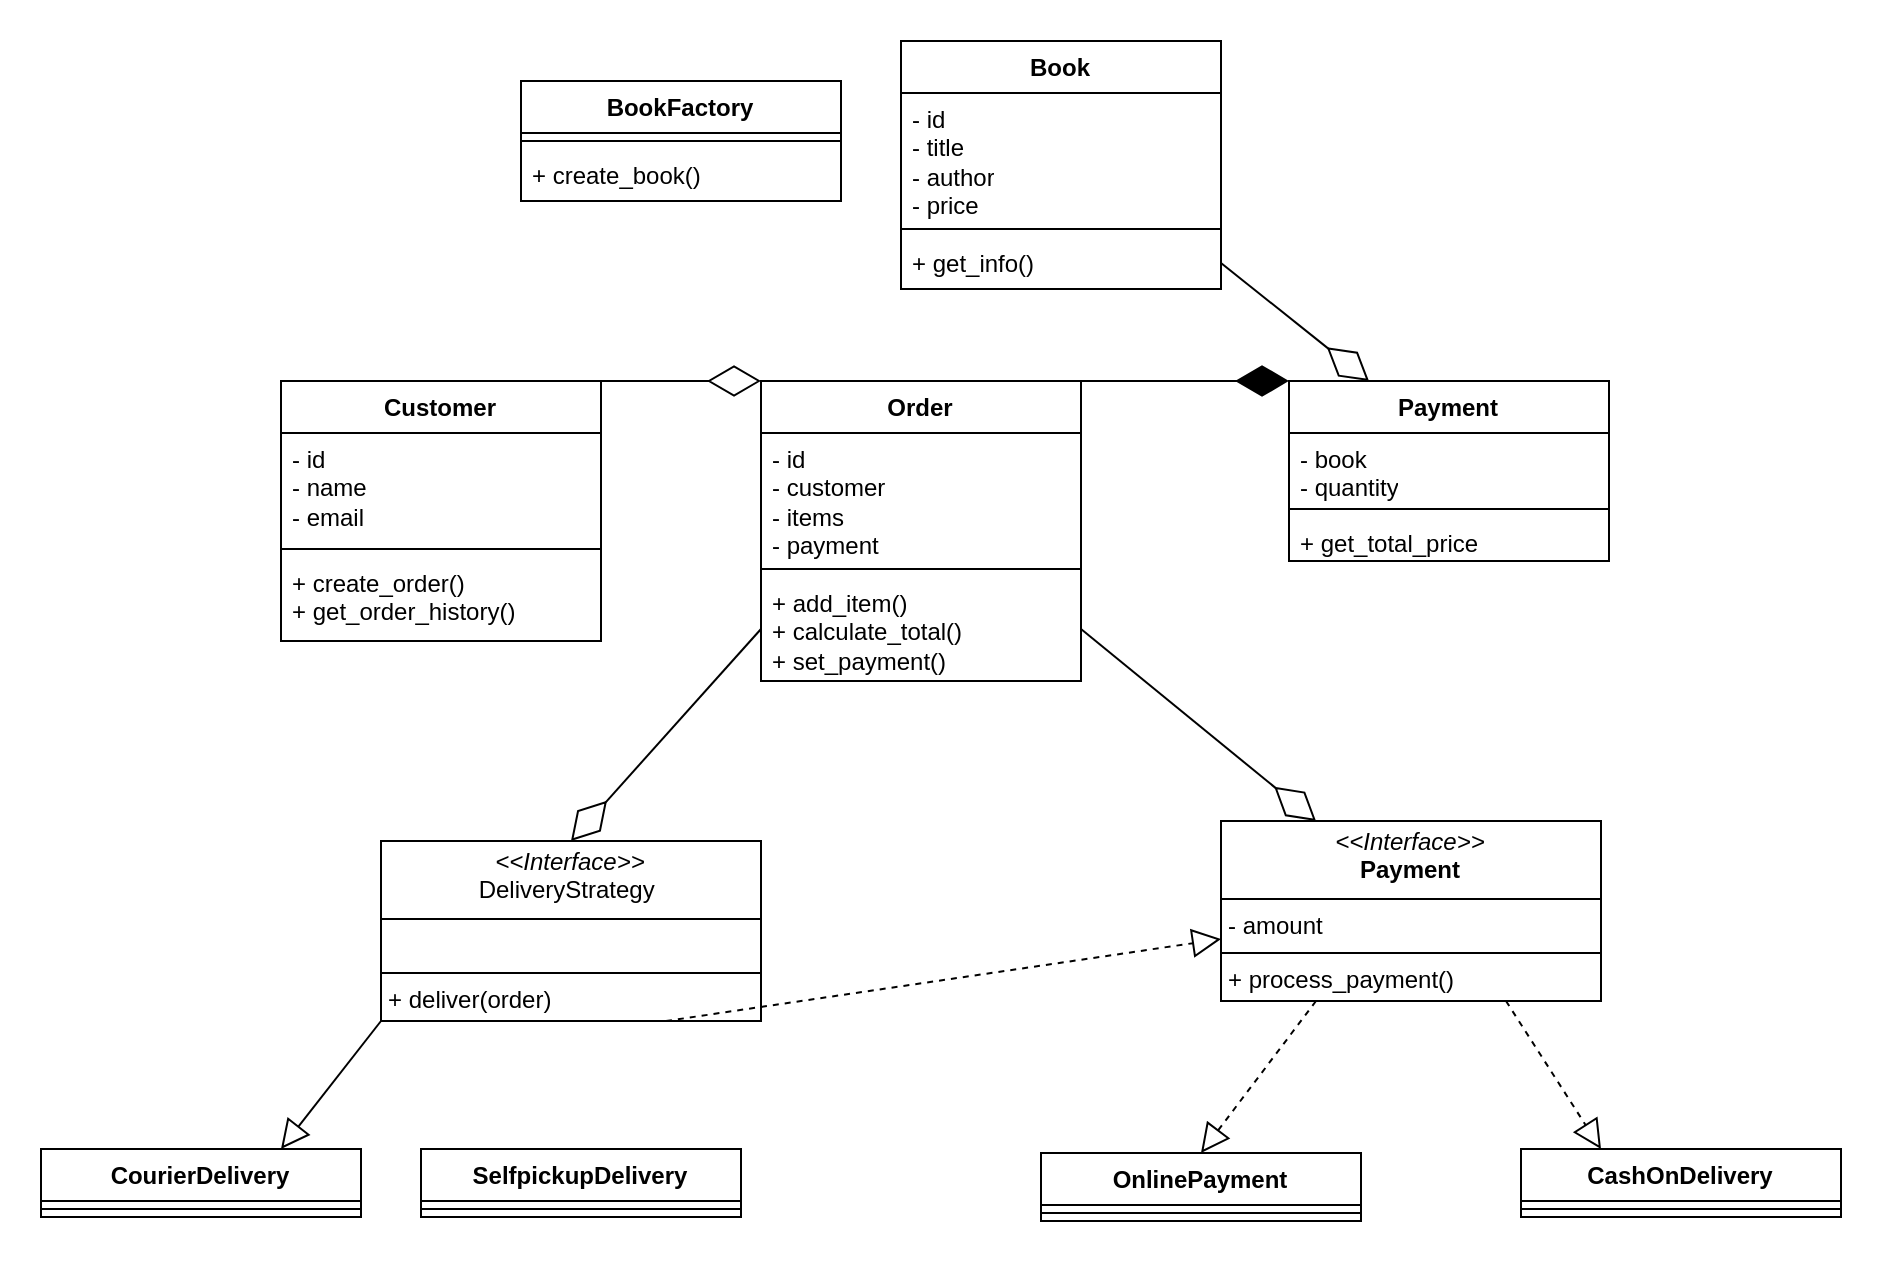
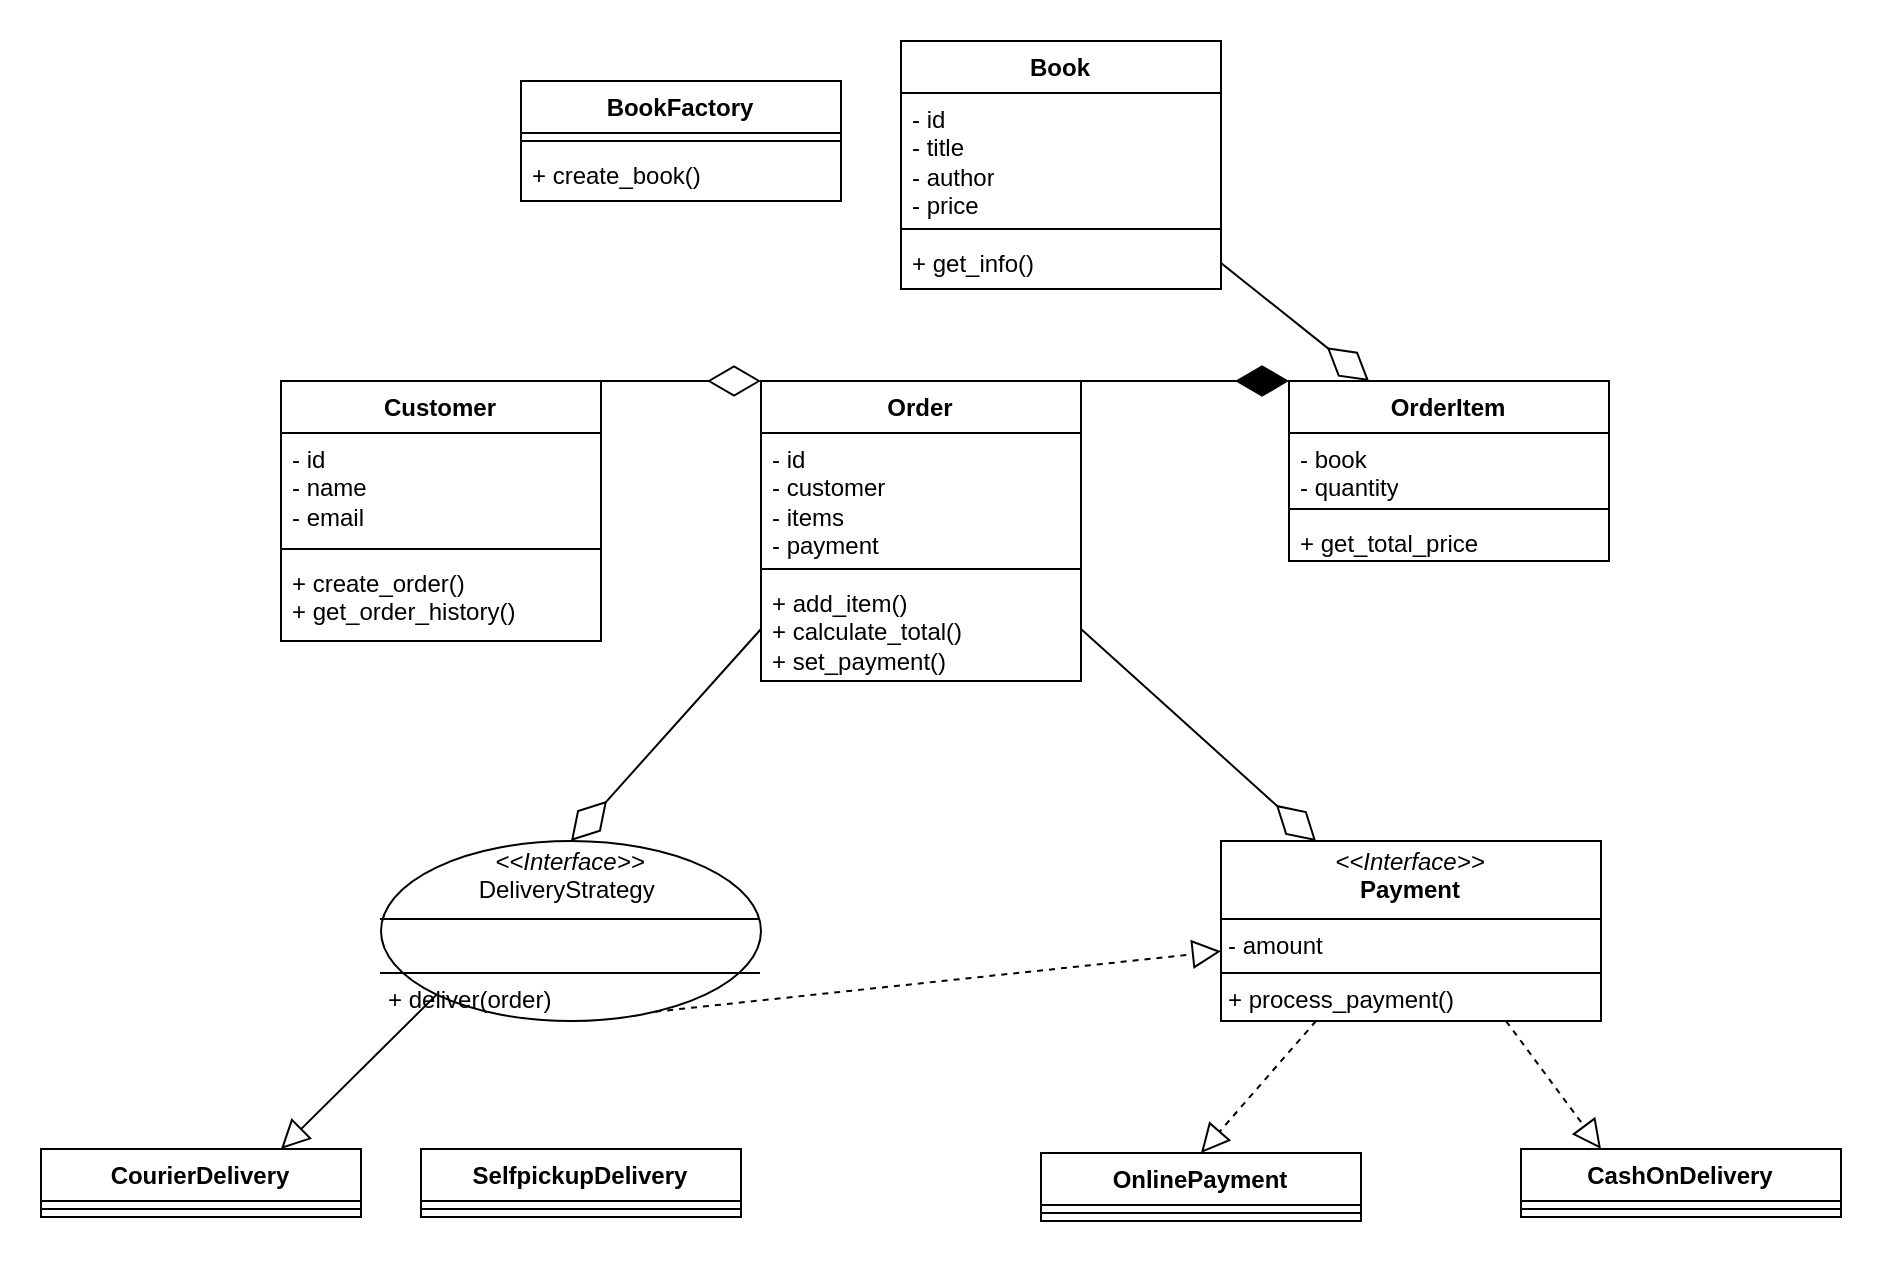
  <mxCell id="0" />
  <mxCell id="1" parent="0" />
  <mxCell id="2" value="Book" style="swimlane;fontStyle=1;align=center;verticalAlign=top;childLayout=stackLayout;horizontal=1;startSize=26;horizontalStack=0;resizeParent=1;resizeParentMax=0;resizeLast=0;collapsible=1;marginBottom=0;whiteSpace=wrap;html=1;" vertex="1" parent="1"><mxGeometry x="450" y="20" width="160" height="124" as="geometry" /></mxCell>
  <mxCell id="3" value="- id&lt;div&gt;- title&lt;/div&gt;&lt;div&gt;- author&lt;/div&gt;&lt;div&gt;- price&lt;/div&gt;" style="text;strokeColor=none;fillColor=none;align=left;verticalAlign=top;spacingLeft=4;spacingRight=4;overflow=hidden;rotatable=0;points=[[0,0.5],[1,0.5]];portConstraint=eastwest;whiteSpace=wrap;html=1;" vertex="1" parent="2"><mxGeometry y="26" width="160" height="64" as="geometry" /></mxCell>
  <mxCell id="4" value="" style="line;strokeWidth=1;fillColor=none;align=left;verticalAlign=middle;spacingTop=-1;spacingLeft=3;spacingRight=3;rotatable=0;labelPosition=right;points=[];portConstraint=eastwest;strokeColor=inherit;" vertex="1" parent="2"><mxGeometry y="90" width="160" height="8" as="geometry" /></mxCell>
  <mxCell id="5" value="+ get_info()" style="text;strokeColor=none;fillColor=none;align=left;verticalAlign=top;spacingLeft=4;spacingRight=4;overflow=hidden;rotatable=0;points=[[0,0.5],[1,0.5]];portConstraint=eastwest;whiteSpace=wrap;html=1;" vertex="1" parent="2"><mxGeometry y="98" width="160" height="26" as="geometry" /></mxCell>
  <mxCell id="6" value="Customer" style="swimlane;fontStyle=1;align=center;verticalAlign=top;childLayout=stackLayout;horizontal=1;startSize=26;horizontalStack=0;resizeParent=1;resizeParentMax=0;resizeLast=0;collapsible=1;marginBottom=0;whiteSpace=wrap;html=1;" vertex="1" parent="1"><mxGeometry x="140" y="190" width="160" height="130" as="geometry" /></mxCell>
  <mxCell id="7" value="- id&lt;div&gt;- name&lt;/div&gt;&lt;div&gt;- email&lt;/div&gt;" style="text;strokeColor=none;fillColor=none;align=left;verticalAlign=top;spacingLeft=4;spacingRight=4;overflow=hidden;rotatable=0;points=[[0,0.5],[1,0.5]];portConstraint=eastwest;whiteSpace=wrap;html=1;" vertex="1" parent="6"><mxGeometry y="26" width="160" height="54" as="geometry" /></mxCell>
  <mxCell id="8" value="" style="line;strokeWidth=1;fillColor=none;align=left;verticalAlign=middle;spacingTop=-1;spacingLeft=3;spacingRight=3;rotatable=0;labelPosition=right;points=[];portConstraint=eastwest;strokeColor=inherit;" vertex="1" parent="6"><mxGeometry y="80" width="160" height="8" as="geometry" /></mxCell>
  <mxCell id="9" value="+ create_order()&lt;br&gt;+ get_order_history()" style="text;strokeColor=none;fillColor=none;align=left;verticalAlign=top;spacingLeft=4;spacingRight=4;overflow=hidden;rotatable=0;points=[[0,0.5],[1,0.5]];portConstraint=eastwest;whiteSpace=wrap;html=1;" vertex="1" parent="6"><mxGeometry y="88" width="160" height="42" as="geometry" /></mxCell>
  <mxCell id="10" value="Order" style="swimlane;fontStyle=1;align=center;verticalAlign=top;childLayout=stackLayout;horizontal=1;startSize=26;horizontalStack=0;resizeParent=1;resizeParentMax=0;resizeLast=0;collapsible=1;marginBottom=0;whiteSpace=wrap;html=1;" vertex="1" parent="1"><mxGeometry x="380" y="190" width="160" height="150" as="geometry" /></mxCell>
  <mxCell id="11" value="- id&lt;div&gt;- customer&lt;/div&gt;&lt;div&gt;- items&lt;/div&gt;&lt;div&gt;- payment&lt;/div&gt;" style="text;strokeColor=none;fillColor=none;align=left;verticalAlign=top;spacingLeft=4;spacingRight=4;overflow=hidden;rotatable=0;points=[[0,0.5],[1,0.5]];portConstraint=eastwest;whiteSpace=wrap;html=1;" vertex="1" parent="10"><mxGeometry y="26" width="160" height="64" as="geometry" /></mxCell>
  <mxCell id="12" value="" style="line;strokeWidth=1;fillColor=none;align=left;verticalAlign=middle;spacingTop=-1;spacingLeft=3;spacingRight=3;rotatable=0;labelPosition=right;points=[];portConstraint=eastwest;strokeColor=inherit;" vertex="1" parent="10"><mxGeometry y="90" width="160" height="8" as="geometry" /></mxCell>
  <mxCell id="13" value="+ add_item()&lt;div&gt;+ calculate_total()&lt;/div&gt;&lt;div&gt;+ set_payment()&lt;/div&gt;" style="text;strokeColor=none;fillColor=none;align=left;verticalAlign=top;spacingLeft=4;spacingRight=4;overflow=hidden;rotatable=0;points=[[0,0.5],[1,0.5]];portConstraint=eastwest;whiteSpace=wrap;html=1;" vertex="1" parent="10"><mxGeometry y="98" width="160" height="52" as="geometry" /></mxCell>
- <mxCell id="14" value="Payment" style="swimlane;fontStyle=1;align=center;verticalAlign=top;childLayout=stackLayout;horizontal=1;startSize=26;horizontalStack=0;resizeParent=1;resizeParentMax=0;resizeLast=0;collapsible=1;marginBottom=0;whiteSpace=wrap;html=1;" vertex="1" parent="1"><mxGeometry x="644" y="190" width="160" height="90" as="geometry" /></mxCell>
+ <mxCell id="14" value="OrderItem" style="swimlane;fontStyle=1;align=center;verticalAlign=top;childLayout=stackLayout;horizontal=1;startSize=26;horizontalStack=0;resizeParent=1;resizeParentMax=0;resizeLast=0;collapsible=1;marginBottom=0;whiteSpace=wrap;html=1;" vertex="1" parent="1"><mxGeometry x="644" y="190" width="160" height="90" as="geometry" /></mxCell>
  <mxCell id="15" value="- book&lt;div&gt;- quantity&lt;/div&gt;" style="text;strokeColor=none;fillColor=none;align=left;verticalAlign=top;spacingLeft=4;spacingRight=4;overflow=hidden;rotatable=0;points=[[0,0.5],[1,0.5]];portConstraint=eastwest;whiteSpace=wrap;html=1;" vertex="1" parent="14"><mxGeometry y="26" width="160" height="34" as="geometry" /></mxCell>
  <mxCell id="16" value="" style="line;strokeWidth=1;fillColor=none;align=left;verticalAlign=middle;spacingTop=-1;spacingLeft=3;spacingRight=3;rotatable=0;labelPosition=right;points=[];portConstraint=eastwest;strokeColor=inherit;" vertex="1" parent="14"><mxGeometry y="60" width="160" height="8" as="geometry" /></mxCell>
  <mxCell id="17" value="+ get_total_price" style="text;strokeColor=none;fillColor=none;align=left;verticalAlign=top;spacingLeft=4;spacingRight=4;overflow=hidden;rotatable=0;points=[[0,0.5],[1,0.5]];portConstraint=eastwest;whiteSpace=wrap;html=1;" vertex="1" parent="14"><mxGeometry y="68" width="160" height="22" as="geometry" /></mxCell>
  <mxCell id="18" value="OnlinePayment" style="swimlane;fontStyle=1;align=center;verticalAlign=top;childLayout=stackLayout;horizontal=1;startSize=26;horizontalStack=0;resizeParent=1;resizeParentMax=0;resizeLast=0;collapsible=1;marginBottom=0;whiteSpace=wrap;html=1;" vertex="1" parent="1"><mxGeometry x="520" y="576" width="160" height="34" as="geometry" /></mxCell>
  <mxCell id="19" value="" style="line;strokeWidth=1;fillColor=none;align=left;verticalAlign=middle;spacingTop=-1;spacingLeft=3;spacingRight=3;rotatable=0;labelPosition=right;points=[];portConstraint=eastwest;strokeColor=inherit;" vertex="1" parent="18"><mxGeometry y="26" width="160" height="8" as="geometry" /></mxCell>
- <mxCell id="20" value="&lt;p style=&quot;margin:0px;margin-top:4px;text-align:center;&quot;&gt;&lt;i&gt;&amp;lt;&amp;lt;Interface&amp;gt;&amp;gt;&lt;/i&gt;&lt;br&gt;&lt;b&gt;Payment&lt;/b&gt;&lt;/p&gt;&lt;hr size=&quot;1&quot; style=&quot;border-style:solid;&quot;&gt;&lt;p style=&quot;margin:0px;margin-left:4px;&quot;&gt;- amount&lt;/p&gt;&lt;hr size=&quot;1&quot; style=&quot;border-style:solid;&quot;&gt;&lt;p style=&quot;margin:0px;margin-left:4px;&quot;&gt;+ process_payment()&lt;br&gt;&lt;/p&gt;" style="verticalAlign=top;align=left;overflow=fill;html=1;whiteSpace=wrap;" vertex="1" parent="1"><mxGeometry x="610" y="410" width="190" height="90" as="geometry" /></mxCell>
+ <mxCell id="20" value="&lt;p style=&quot;margin:0px;margin-top:4px;text-align:center;&quot;&gt;&lt;i&gt;&amp;lt;&amp;lt;Interface&amp;gt;&amp;gt;&lt;/i&gt;&lt;br&gt;&lt;b&gt;Payment&lt;/b&gt;&lt;/p&gt;&lt;hr size=&quot;1&quot; style=&quot;border-style:solid;&quot;&gt;&lt;p style=&quot;margin:0px;margin-left:4px;&quot;&gt;- amount&lt;/p&gt;&lt;hr size=&quot;1&quot; style=&quot;border-style:solid;&quot;&gt;&lt;p style=&quot;margin:0px;margin-left:4px;&quot;&gt;+ process_payment()&lt;br&gt;&lt;/p&gt;" style="verticalAlign=top;align=left;overflow=fill;html=1;whiteSpace=wrap;" vertex="1" parent="1"><mxGeometry x="610" y="420" width="190" height="90" as="geometry" /></mxCell>
  <mxCell id="21" value="CashOnDelivery " style="swimlane;fontStyle=1;align=center;verticalAlign=top;childLayout=stackLayout;horizontal=1;startSize=26;horizontalStack=0;resizeParent=1;resizeParentMax=0;resizeLast=0;collapsible=1;marginBottom=0;whiteSpace=wrap;html=1;" vertex="1" parent="1"><mxGeometry x="760" y="574" width="160" height="34" as="geometry" /></mxCell>
  <mxCell id="22" value="" style="line;strokeWidth=1;fillColor=none;align=left;verticalAlign=middle;spacingTop=-1;spacingLeft=3;spacingRight=3;rotatable=0;labelPosition=right;points=[];portConstraint=eastwest;strokeColor=inherit;" vertex="1" parent="21"><mxGeometry y="26" width="160" height="8" as="geometry" /></mxCell>
- <mxCell id="23" value="&lt;p style=&quot;margin:0px;margin-top:4px;text-align:center;&quot;&gt;&lt;i&gt;&amp;lt;&amp;lt;Interface&amp;gt;&amp;gt;&lt;/i&gt;&lt;br&gt;DeliveryStrategy&amp;nbsp;&lt;/p&gt;&lt;hr size=&quot;1&quot; style=&quot;border-style:solid;&quot;&gt;&lt;p style=&quot;margin:0px;margin-left:4px;&quot;&gt;&lt;br&gt;&lt;/p&gt;&lt;hr size=&quot;1&quot; style=&quot;border-style:solid;&quot;&gt;&lt;p style=&quot;margin:0px;margin-left:4px;&quot;&gt;+ deliver(order)&lt;br&gt;&lt;/p&gt;" style="verticalAlign=top;align=left;overflow=fill;html=1;whiteSpace=wrap;" vertex="1" parent="1"><mxGeometry x="190" y="420" width="190" height="90" as="geometry" /></mxCell>
+ <mxCell id="23" value="&lt;p style=&quot;margin:0px;margin-top:4px;text-align:center;&quot;&gt;&lt;i&gt;&amp;lt;&amp;lt;Interface&amp;gt;&amp;gt;&lt;/i&gt;&lt;br&gt;DeliveryStrategy&amp;nbsp;&lt;/p&gt;&lt;hr size=&quot;1&quot; style=&quot;border-style:solid;&quot;&gt;&lt;p style=&quot;margin:0px;margin-left:4px;&quot;&gt;&lt;br&gt;&lt;/p&gt;&lt;hr size=&quot;1&quot; style=&quot;border-style:solid;&quot;&gt;&lt;p style=&quot;margin:0px;margin-left:4px;&quot;&gt;+ deliver(order)&lt;br&gt;&lt;/p&gt;" style="ellipse;verticalAlign=top;align=left;overflow=fill;html=1;whiteSpace=wrap;" vertex="1" parent="1"><mxGeometry x="190" y="420" width="190" height="90" as="geometry" /></mxCell>
  <mxCell id="24" value="CourierDelivery " style="swimlane;fontStyle=1;align=center;verticalAlign=top;childLayout=stackLayout;horizontal=1;startSize=26;horizontalStack=0;resizeParent=1;resizeParentMax=0;resizeLast=0;collapsible=1;marginBottom=0;whiteSpace=wrap;html=1;" vertex="1" parent="1"><mxGeometry x="20" y="574" width="160" height="34" as="geometry" /></mxCell>
  <mxCell id="25" value="" style="line;strokeWidth=1;fillColor=none;align=left;verticalAlign=middle;spacingTop=-1;spacingLeft=3;spacingRight=3;rotatable=0;labelPosition=right;points=[];portConstraint=eastwest;strokeColor=inherit;" vertex="1" parent="24"><mxGeometry y="26" width="160" height="8" as="geometry" /></mxCell>
  <mxCell id="26" value="SelfpickupDelivery" style="swimlane;fontStyle=1;align=center;verticalAlign=top;childLayout=stackLayout;horizontal=1;startSize=26;horizontalStack=0;resizeParent=1;resizeParentMax=0;resizeLast=0;collapsible=1;marginBottom=0;whiteSpace=wrap;html=1;" vertex="1" parent="1"><mxGeometry x="210" y="574" width="160" height="34" as="geometry" /></mxCell>
  <mxCell id="27" value="" style="line;strokeWidth=1;fillColor=none;align=left;verticalAlign=middle;spacingTop=-1;spacingLeft=3;spacingRight=3;rotatable=0;labelPosition=right;points=[];portConstraint=eastwest;strokeColor=inherit;" vertex="1" parent="26"><mxGeometry y="26" width="160" height="8" as="geometry" /></mxCell>
  <mxCell id="28" value="BookFactory" style="swimlane;fontStyle=1;align=center;verticalAlign=top;childLayout=stackLayout;horizontal=1;startSize=26;horizontalStack=0;resizeParent=1;resizeParentMax=0;resizeLast=0;collapsible=1;marginBottom=0;whiteSpace=wrap;html=1;" vertex="1" parent="1"><mxGeometry x="260" y="40" width="160" height="60" as="geometry" /></mxCell>
  <mxCell id="29" value="" style="line;strokeWidth=1;fillColor=none;align=left;verticalAlign=middle;spacingTop=-1;spacingLeft=3;spacingRight=3;rotatable=0;labelPosition=right;points=[];portConstraint=eastwest;strokeColor=inherit;" vertex="1" parent="28"><mxGeometry y="26" width="160" height="8" as="geometry" /></mxCell>
  <mxCell id="30" value="+ create_book()" style="text;strokeColor=none;fillColor=none;align=left;verticalAlign=top;spacingLeft=4;spacingRight=4;overflow=hidden;rotatable=0;points=[[0,0.5],[1,0.5]];portConstraint=eastwest;whiteSpace=wrap;html=1;" vertex="1" parent="28"><mxGeometry y="34" width="160" height="26" as="geometry" /></mxCell>
  <mxCell id="31" value="" style="endArrow=diamondThin;endFill=0;endSize=24;html=1;rounded=0;exitX=1;exitY=0.5;exitDx=0;exitDy=0;entryX=0.25;entryY=0;entryDx=0;entryDy=0;" edge="1" parent="1" source="5" target="14"><mxGeometry width="160" relative="1" as="geometry"><mxPoint x="640" y="140" as="sourcePoint" /><mxPoint x="804" y="90" as="targetPoint" /></mxGeometry></mxCell>
  <mxCell id="32" value="" style="endArrow=diamondThin;endFill=0;endSize=24;html=1;rounded=0;exitX=1;exitY=0;exitDx=0;exitDy=0;entryX=0;entryY=0;entryDx=0;entryDy=0;" edge="1" parent="1" source="6" target="10"><mxGeometry width="160" relative="1" as="geometry"><mxPoint x="550" y="141" as="sourcePoint" /><mxPoint x="624" y="200" as="targetPoint" /></mxGeometry></mxCell>
  <mxCell id="33" value="" style="endArrow=diamondThin;endFill=1;endSize=24;html=1;rounded=0;exitX=1;exitY=0;exitDx=0;exitDy=0;entryX=0;entryY=0;entryDx=0;entryDy=0;" edge="1" parent="1" source="10" target="14"><mxGeometry width="160" relative="1" as="geometry"><mxPoint x="450" y="290" as="sourcePoint" /><mxPoint x="610" y="290" as="targetPoint" /></mxGeometry></mxCell>
  <mxCell id="34" value="" style="endArrow=diamondThin;endFill=0;endSize=24;html=1;rounded=0;exitX=1;exitY=0.5;exitDx=0;exitDy=0;entryX=0.25;entryY=0;entryDx=0;entryDy=0;" edge="1" parent="1" source="13" target="20"><mxGeometry width="160" relative="1" as="geometry"><mxPoint x="310" y="200" as="sourcePoint" /><mxPoint y="200" as="targetPoint" x="390" /></mxGeometry></mxCell>
  <mxCell id="35" value="" style="endArrow=diamondThin;endFill=0;endSize=24;html=1;rounded=0;exitX=0;exitY=0.5;exitDx=0;exitDy=0;entryX=0.5;entryY=0;entryDx=0;entryDy=0;" edge="1" parent="1" source="13" target="23"><mxGeometry width="160" relative="1" as="geometry"><mxPoint x="550" y="324" as="sourcePoint" /><mxPoint x="613" y="430" as="targetPoint" /></mxGeometry></mxCell>
  <mxCell id="36" value="" style="endArrow=block;dashed=0;endFill=0;endSize=12;html=1;rounded=0;exitX=0;exitY=1;exitDx=0;exitDy=0;entryX=0.75;entryY=0;entryDx=0;entryDy=0;" edge="1" parent="1" source="23" target="24"><mxGeometry width="160" relative="1" as="geometry"><mxPoint x="360" y="480" as="sourcePoint" /><mxPoint x="520" y="480" as="targetPoint" /></mxGeometry></mxCell>
  <mxCell id="37" value="" style="endArrow=block;dashed=1;endFill=0;endSize=12;html=1;rounded=0;exitX=0.75;exitY=1;exitDx=0;exitDy=0;" edge="1" parent="1" source="23" target="20"><mxGeometry width="160" relative="1" as="geometry"><mxPoint x="200" y="520" as="sourcePoint" /><mxPoint x="150" y="584" as="targetPoint" /></mxGeometry></mxCell>
  <mxCell id="38" value="" style="endArrow=block;dashed=1;endFill=0;endSize=12;html=1;rounded=0;exitX=0.25;exitY=1;exitDx=0;exitDy=0;entryX=0.5;entryY=0;entryDx=0;entryDy=0;" edge="1" parent="1" source="20" target="18"><mxGeometry width="160" relative="1" as="geometry"><mxPoint x="343" y="520" as="sourcePoint" /><mxPoint x="340" y="584" as="targetPoint" /></mxGeometry></mxCell>
  <mxCell id="39" value="" style="endArrow=block;dashed=1;endFill=0;endSize=12;html=1;rounded=0;exitX=0.75;exitY=1;exitDx=0;exitDy=0;entryX=0.25;entryY=0;entryDx=0;entryDy=0;" edge="1" parent="1" source="20" target="21"><mxGeometry width="160" relative="1" as="geometry"><mxPoint x="620" y="520" as="sourcePoint" /><mxPoint x="610" y="586" as="targetPoint" /></mxGeometry></mxCell>
